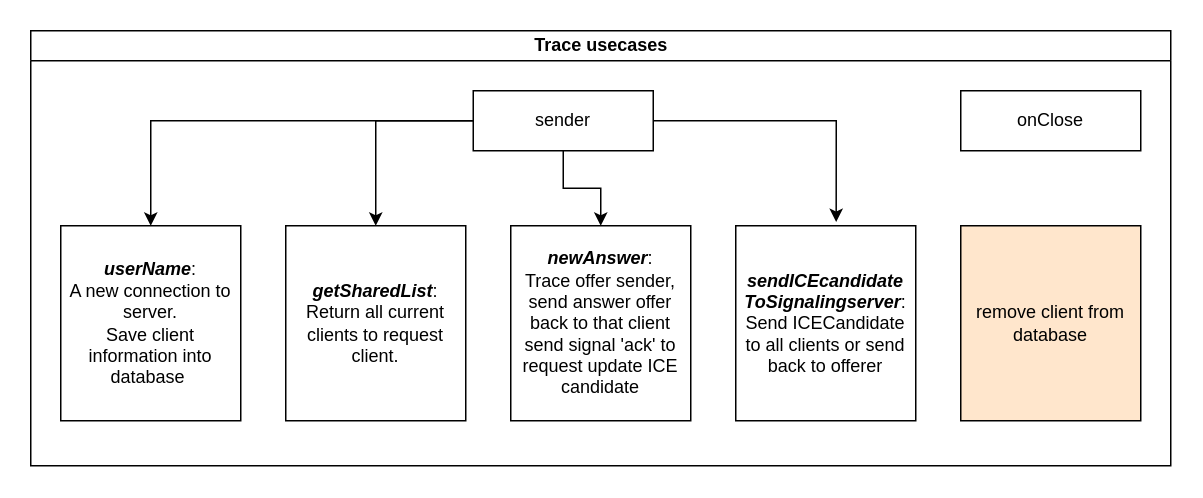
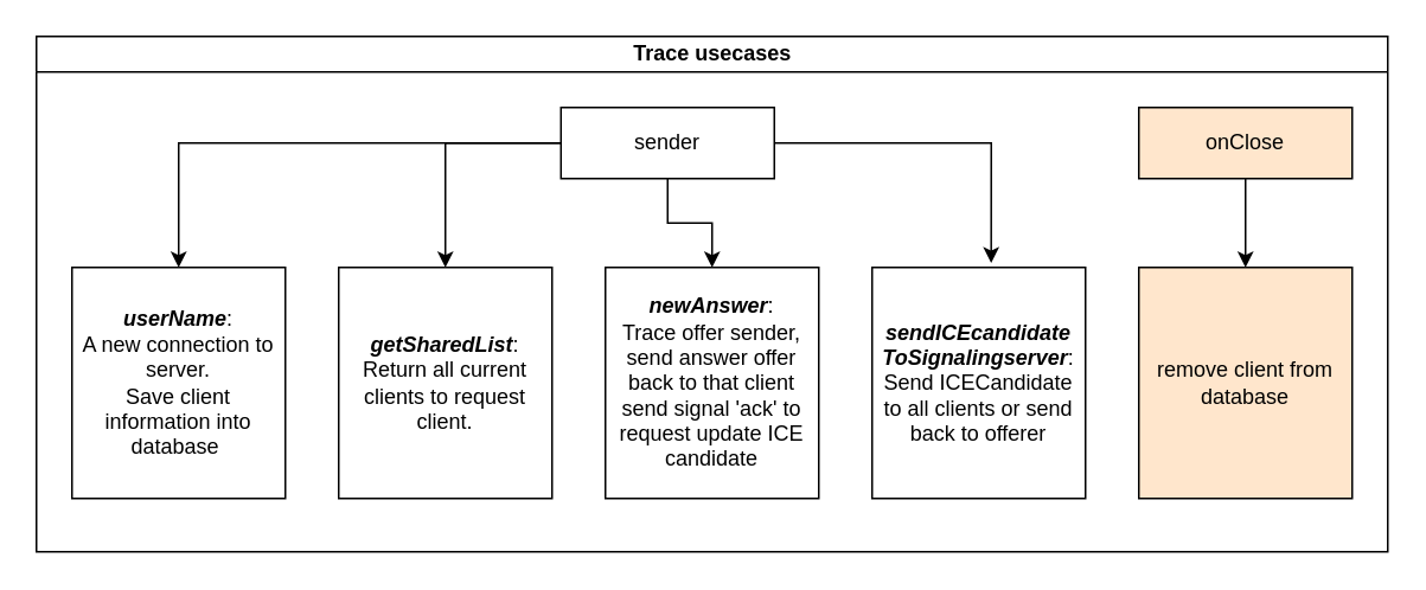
  <mxCell id="0" />
  <mxCell id="1" parent="0" />
  <mxCell id="2" value="Trace usecases" style="swimlane;html=1;startSize=20;horizontal=1;containerType=tree;glass=0;" parent="1" vertex="1"><mxGeometry x="20" y="20" width="760" height="290" as="geometry" /></mxCell>
  <mxCell id="3" style="edgeStyle=orthogonalEdgeStyle;rounded=0;orthogonalLoop=1;jettySize=auto;html=1;entryX=0.5;entryY=0;entryDx=0;entryDy=0;" edge="1" parent="2" source="6" target="7"><mxGeometry relative="1" as="geometry" /></mxCell>
  <mxCell id="4" style="edgeStyle=orthogonalEdgeStyle;rounded=0;orthogonalLoop=1;jettySize=auto;html=1;entryX=0.5;entryY=0;entryDx=0;entryDy=0;" edge="1" parent="2" source="6" target="8"><mxGeometry relative="1" as="geometry" /></mxCell>
  <mxCell id="5" style="edgeStyle=orthogonalEdgeStyle;rounded=0;orthogonalLoop=1;jettySize=auto;html=1;entryX=0.5;entryY=0;entryDx=0;entryDy=0;" edge="1" parent="2" source="6" target="9"><mxGeometry relative="1" as="geometry" /></mxCell>
  <mxCell id="6" value="sender" style="rounded=0;whiteSpace=wrap;html=1;" vertex="1" parent="2"><mxGeometry x="295" y="40" width="120" height="40" as="geometry" /></mxCell>
  <mxCell id="7" value="&lt;i&gt;&lt;b&gt;userName&lt;/b&gt;&lt;/i&gt;:&lt;br&gt;A new connection to server.&lt;br&gt;Save client information into database&amp;nbsp;" style="rounded=0;whiteSpace=wrap;html=1;" vertex="1" parent="2"><mxGeometry x="20" y="130" width="120" height="130" as="geometry" /></mxCell>
  <mxCell id="8" value="&lt;i&gt;&lt;b&gt;getSharedList&lt;/b&gt;&lt;/i&gt;:&lt;br&gt;Return all current clients to request client." style="rounded=0;whiteSpace=wrap;html=1;" vertex="1" parent="2"><mxGeometry x="170" y="130" width="120" height="130" as="geometry" /></mxCell>
  <mxCell id="9" value="&lt;i&gt;&lt;b&gt;newAnswer&lt;/b&gt;&lt;/i&gt;:&lt;br&gt;Trace offer sender, send answer offer back to that client&lt;br&gt;send signal 'ack' to request update ICE candidate" style="rounded=0;whiteSpace=wrap;html=1;" vertex="1" parent="2"><mxGeometry x="320" y="130" width="120" height="130" as="geometry" /></mxCell>
  <mxCell id="10" value="&lt;i&gt;&lt;b&gt;sendICEcandidate&lt;/b&gt;&lt;/i&gt;&lt;div&gt;&lt;i&gt;&lt;b&gt;ToSignalingserver&lt;/b&gt;&lt;/i&gt;:&lt;br&gt;Send ICECandidate to all clients or send back to offerer&lt;/div&gt;" style="rounded=0;whiteSpace=wrap;html=1;" vertex="1" parent="2"><mxGeometry x="470" y="130" width="120" height="130" as="geometry" /></mxCell>
  <mxCell id="11" value="remove client from database" style="rounded=0;whiteSpace=wrap;html=1;fillColor=#ffe6cc;" vertex="1" parent="2"><mxGeometry x="620" y="130" width="120" height="130" as="geometry" /></mxCell>
- <mxCell id="13" value="onClose" style="rounded=0;whiteSpace=wrap;html=1;" vertex="1" parent="2"><mxGeometry x="620" y="40" width="120" height="40" as="geometry" /></mxCell>
+ <mxCell id="12" style="edgeStyle=orthogonalEdgeStyle;rounded=0;orthogonalLoop=1;jettySize=auto;html=1;entryX=0.5;entryY=0;entryDx=0;entryDy=0;" edge="1" parent="2" source="13" target="11"><mxGeometry relative="1" as="geometry" /></mxCell>
+ <mxCell id="13" value="onClose" style="rounded=0;whiteSpace=wrap;html=1;fillColor=#ffe6cc;" vertex="1" parent="2"><mxGeometry x="620" y="40" width="120" height="40" as="geometry" /></mxCell>
  <mxCell id="14" style="edgeStyle=orthogonalEdgeStyle;rounded=0;orthogonalLoop=1;jettySize=auto;html=1;entryX=0.558;entryY=-0.019;entryDx=0;entryDy=0;entryPerimeter=0;" edge="1" parent="2" source="6" target="10"><mxGeometry relative="1" as="geometry" /></mxCell>
